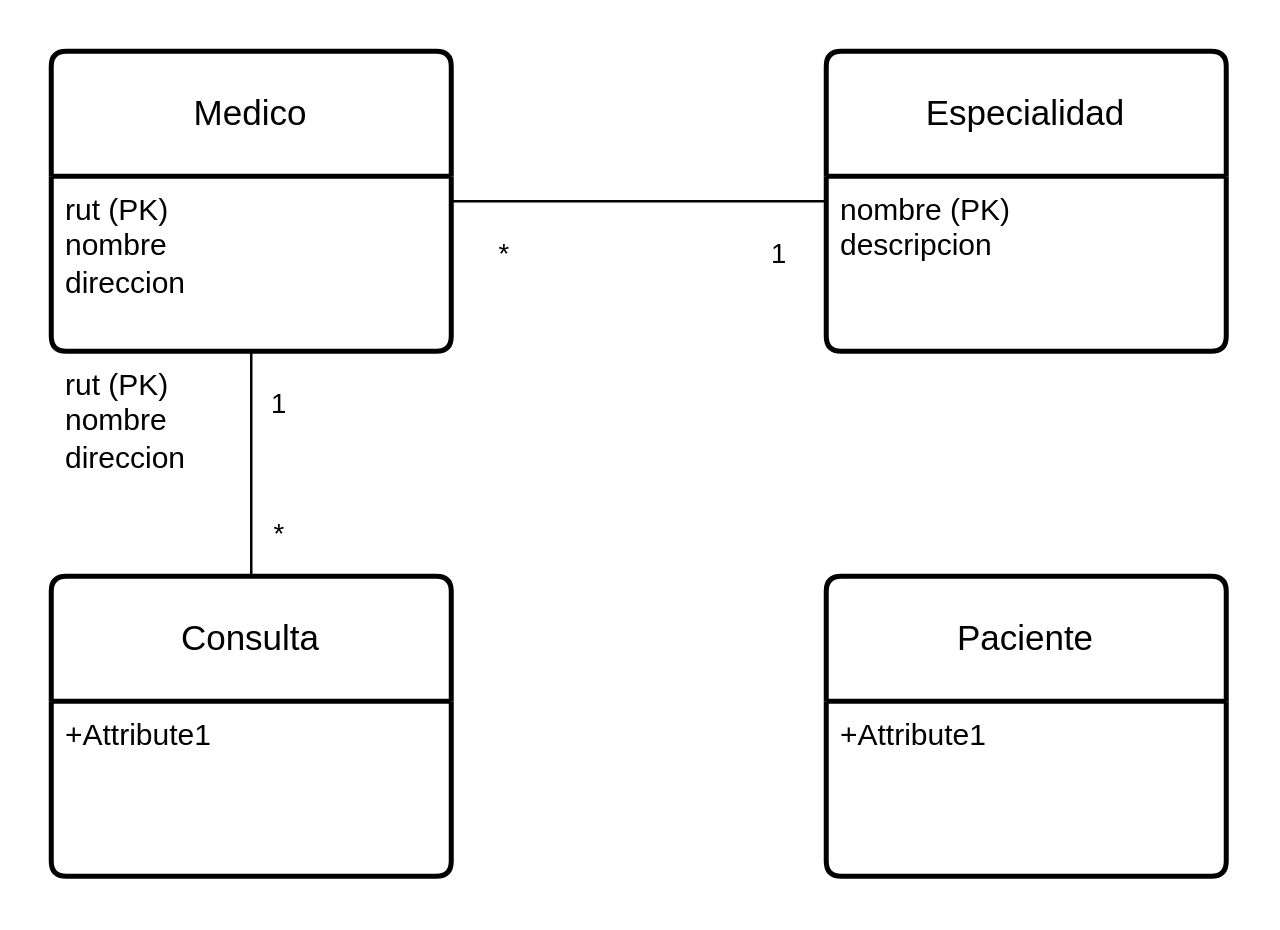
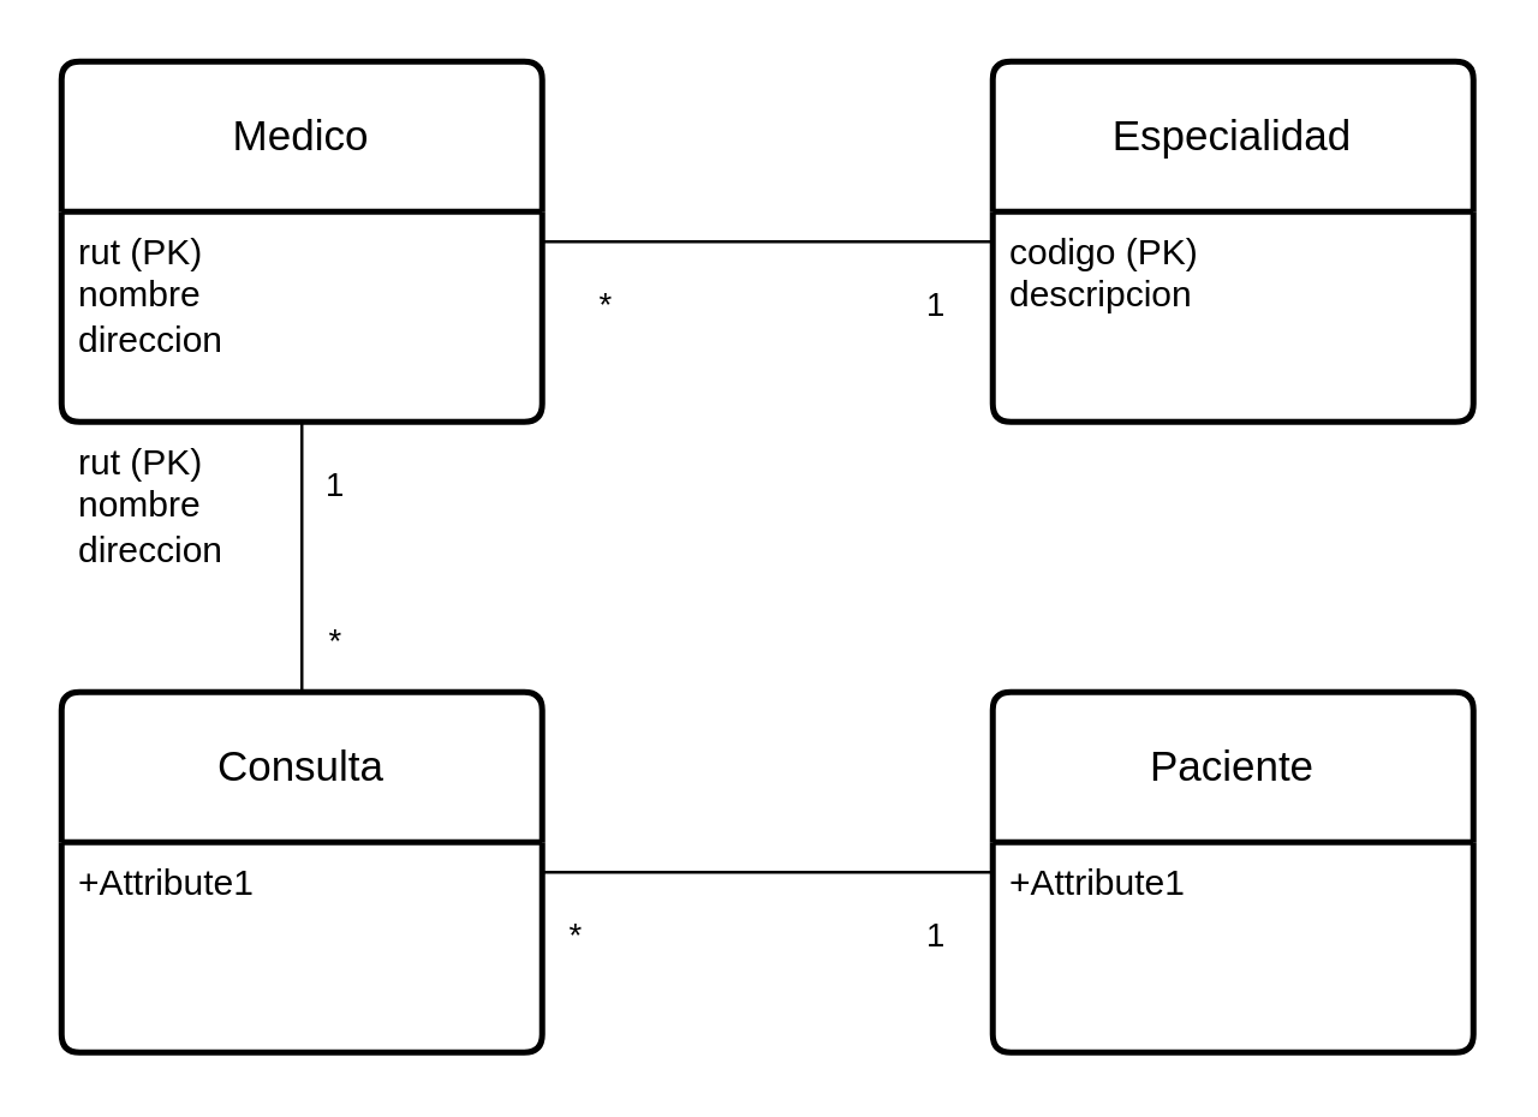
  <mxCell id="0" />
  <mxCell id="1" parent="0" />
  <mxCell id="2" value="Medico" style="swimlane;childLayout=stackLayout;horizontal=1;startSize=50;horizontalStack=0;rounded=1;fontSize=14;fontStyle=0;strokeWidth=2;resizeParent=0;resizeLast=1;shadow=0;dashed=0;align=center;arcSize=4;whiteSpace=wrap;html=1;" vertex="1" parent="1"><mxGeometry x="20" y="20" width="160" height="120" as="geometry" /></mxCell>
  <mxCell id="3" value="&lt;div&gt;rut (PK)&lt;/div&gt;&lt;div&gt;nombre&lt;/div&gt;&lt;div&gt;direccion&lt;br&gt;&lt;/div&gt;" style="align=left;strokeColor=none;fillColor=none;spacingLeft=4;fontSize=12;verticalAlign=top;resizable=0;rotatable=0;part=1;html=1;" vertex="1" parent="2"><mxGeometry y="50" width="160" height="70" as="geometry" /></mxCell>
  <mxCell id="4" value="&lt;div&gt;rut (PK)&lt;/div&gt;&lt;div&gt;nombre&lt;/div&gt;&lt;div&gt;direccion&lt;br&gt;&lt;/div&gt;" style="align=left;strokeColor=none;fillColor=none;spacingLeft=4;fontSize=12;verticalAlign=top;resizable=0;rotatable=0;part=1;html=1;" vertex="1" parent="2"><mxGeometry y="120" width="160" as="geometry" /></mxCell>
  <mxCell id="5" value="Especialidad" style="swimlane;childLayout=stackLayout;horizontal=1;startSize=50;horizontalStack=0;rounded=1;fontSize=14;fontStyle=0;strokeWidth=2;resizeParent=0;resizeLast=1;shadow=0;dashed=0;align=center;arcSize=4;whiteSpace=wrap;html=1;" vertex="1" parent="1"><mxGeometry x="330" y="20" width="160" height="120" as="geometry" /></mxCell>
- <mxCell id="6" value="&lt;div&gt;nombre (PK)&lt;/div&gt;&lt;div&gt;descripcion&lt;br&gt;&lt;/div&gt;" style="align=left;strokeColor=none;fillColor=none;spacingLeft=4;fontSize=12;verticalAlign=top;resizable=0;rotatable=0;part=1;html=1;" vertex="1" parent="5"><mxGeometry y="50" width="160" height="70" as="geometry" /></mxCell>
+ <mxCell id="6" value="&lt;div&gt;codigo (PK)&lt;/div&gt;&lt;div&gt;descripcion&lt;br&gt;&lt;/div&gt;" style="align=left;strokeColor=none;fillColor=none;spacingLeft=4;fontSize=12;verticalAlign=top;resizable=0;rotatable=0;part=1;html=1;" vertex="1" parent="5"><mxGeometry y="50" width="160" height="70" as="geometry" /></mxCell>
  <mxCell id="7" style="edgeStyle=orthogonalEdgeStyle;rounded=0;orthogonalLoop=1;jettySize=auto;html=1;endArrow=none;endFill=0;" edge="1" parent="1" source="3" target="6"><mxGeometry relative="1" as="geometry"><Array as="points"><mxPoint x="260" y="80" /><mxPoint x="260" y="80" /></Array></mxGeometry></mxCell>
  <mxCell id="8" value="*" style="edgeLabel;html=1;align=center;verticalAlign=middle;resizable=0;points=[];" vertex="1" connectable="0" parent="7"><mxGeometry x="-0.133" y="-3" relative="1" as="geometry"><mxPoint x="-45" y="17" as="offset" /></mxGeometry></mxCell>
  <mxCell id="9" value="1" style="edgeLabel;html=1;align=center;verticalAlign=middle;resizable=0;points=[];" vertex="1" connectable="0" parent="7"><mxGeometry x="0.733" y="-2" relative="1" as="geometry"><mxPoint y="18" as="offset" /></mxGeometry></mxCell>
+ <mxCell id="10" style="edgeStyle=orthogonalEdgeStyle;rounded=0;orthogonalLoop=1;jettySize=auto;html=1;entryX=0;entryY=0.5;entryDx=0;entryDy=0;endArrow=none;endFill=0;" edge="1" parent="1" source="13" target="15"><mxGeometry relative="1" as="geometry" /></mxCell>
+ <mxCell id="11" value="*" style="edgeLabel;html=1;align=center;verticalAlign=middle;resizable=0;points=[];" vertex="1" connectable="0" parent="10"><mxGeometry x="-0.44" relative="1" as="geometry"><mxPoint x="-32" y="20" as="offset" /></mxGeometry></mxCell>
+ <mxCell id="12" value="1" style="edgeLabel;html=1;align=center;verticalAlign=middle;resizable=0;points=[];" vertex="1" connectable="0" parent="10"><mxGeometry x="0.093" y="-3" relative="1" as="geometry"><mxPoint x="48" y="17" as="offset" /></mxGeometry></mxCell>
  <mxCell id="13" value="Consulta" style="swimlane;childLayout=stackLayout;horizontal=1;startSize=50;horizontalStack=0;rounded=1;fontSize=14;fontStyle=0;strokeWidth=2;resizeParent=0;resizeLast=1;shadow=0;dashed=0;align=center;arcSize=4;whiteSpace=wrap;html=1;" vertex="1" parent="1"><mxGeometry x="20" y="230" width="160" height="120" as="geometry" /></mxCell>
  <mxCell id="14" value="+Attribute1&lt;div&gt;&lt;br/&gt;&lt;/div&gt;" style="align=left;strokeColor=none;fillColor=none;spacingLeft=4;fontSize=12;verticalAlign=top;resizable=0;rotatable=0;part=1;html=1;" vertex="1" parent="13"><mxGeometry y="50" width="160" height="70" as="geometry" /></mxCell>
  <mxCell id="15" value="Paciente" style="swimlane;childLayout=stackLayout;horizontal=1;startSize=50;horizontalStack=0;rounded=1;fontSize=14;fontStyle=0;strokeWidth=2;resizeParent=0;resizeLast=1;shadow=0;dashed=0;align=center;arcSize=4;whiteSpace=wrap;html=1;" vertex="1" parent="1"><mxGeometry x="330" y="230" width="160" height="120" as="geometry" /></mxCell>
  <mxCell id="16" value="+Attribute1&lt;div&gt;&lt;br/&gt;&lt;/div&gt;" style="align=left;strokeColor=none;fillColor=none;spacingLeft=4;fontSize=12;verticalAlign=top;resizable=0;rotatable=0;part=1;html=1;" vertex="1" parent="15"><mxGeometry y="50" width="160" height="70" as="geometry" /></mxCell>
  <mxCell id="17" style="edgeStyle=orthogonalEdgeStyle;rounded=0;orthogonalLoop=1;jettySize=auto;html=1;endArrow=none;endFill=0;" edge="1" parent="1" source="3" target="13"><mxGeometry relative="1" as="geometry" /></mxCell>
  <mxCell id="18" value="1" style="edgeLabel;html=1;align=center;verticalAlign=middle;resizable=0;points=[];" vertex="1" connectable="0" parent="17"><mxGeometry x="-0.267" relative="1" as="geometry"><mxPoint x="10" y="-13" as="offset" /></mxGeometry></mxCell>
  <mxCell id="19" value="*" style="edgeLabel;html=1;align=center;verticalAlign=middle;resizable=0;points=[];" vertex="1" connectable="0" parent="17"><mxGeometry x="0.6" y="2" relative="1" as="geometry"><mxPoint x="8" as="offset" /></mxGeometry></mxCell>
